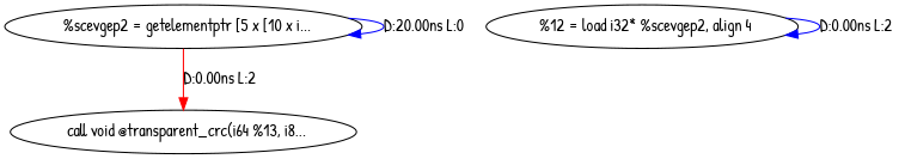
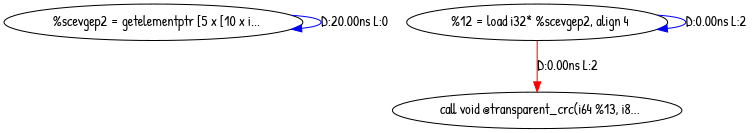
  digraph {
    fontname="Patrick Hand"
    node [fontname="Patrick Hand"]
    edge [color=blue fontname="Patrick Hand"]
    n1 [label="  %scevgep2 = getelementptr [5 x [10 x i..."]
    n2 [label="  %12 = load i32* %scevgep2, align 4"]
    n3 [label="  call void @transparent_crc(i64 %13, i8..."]
    n1 -> n1 [label="D:20.00ns L:0"]
    n2 -> n2 [label="D:0.00ns L:2"]
-   n1 -> n3 [color=red label="D:0.00ns L:2"]
+   n2 -> n3 [color=red label="D:0.00ns L:2"]
  }
